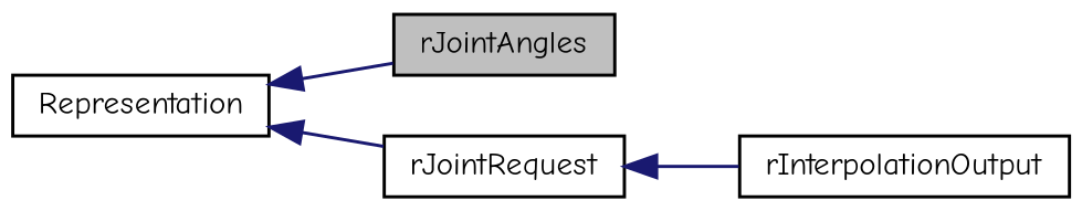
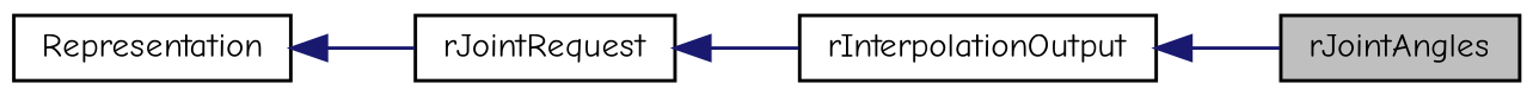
  digraph {
    fontname="Comic Neue"
    rankdir=LR
    node [color=black fillcolor=white fontname="Comic Neue" fontsize=10 shape=record style=filled]
    edge [color=midnightblue dir=back fontname="Comic Neue" fontsize=10 labelfontname=Helvetica labelfontsize=10 style=solid]
    n1 [fillcolor=grey75 fontcolor=black height=0.2 label=rJointAngles width=0.4]
    n2 [height=0.2 label=rJointRequest width=0.4]
    n3 [height=0.2 label=rInterpolationOutput width=0.4]
    n4 [height=0.2 label=Representation width=0.4]
    n2 -> n3
-   n4 -> n1
+   n3 -> n1
    n4 -> n2
  }
